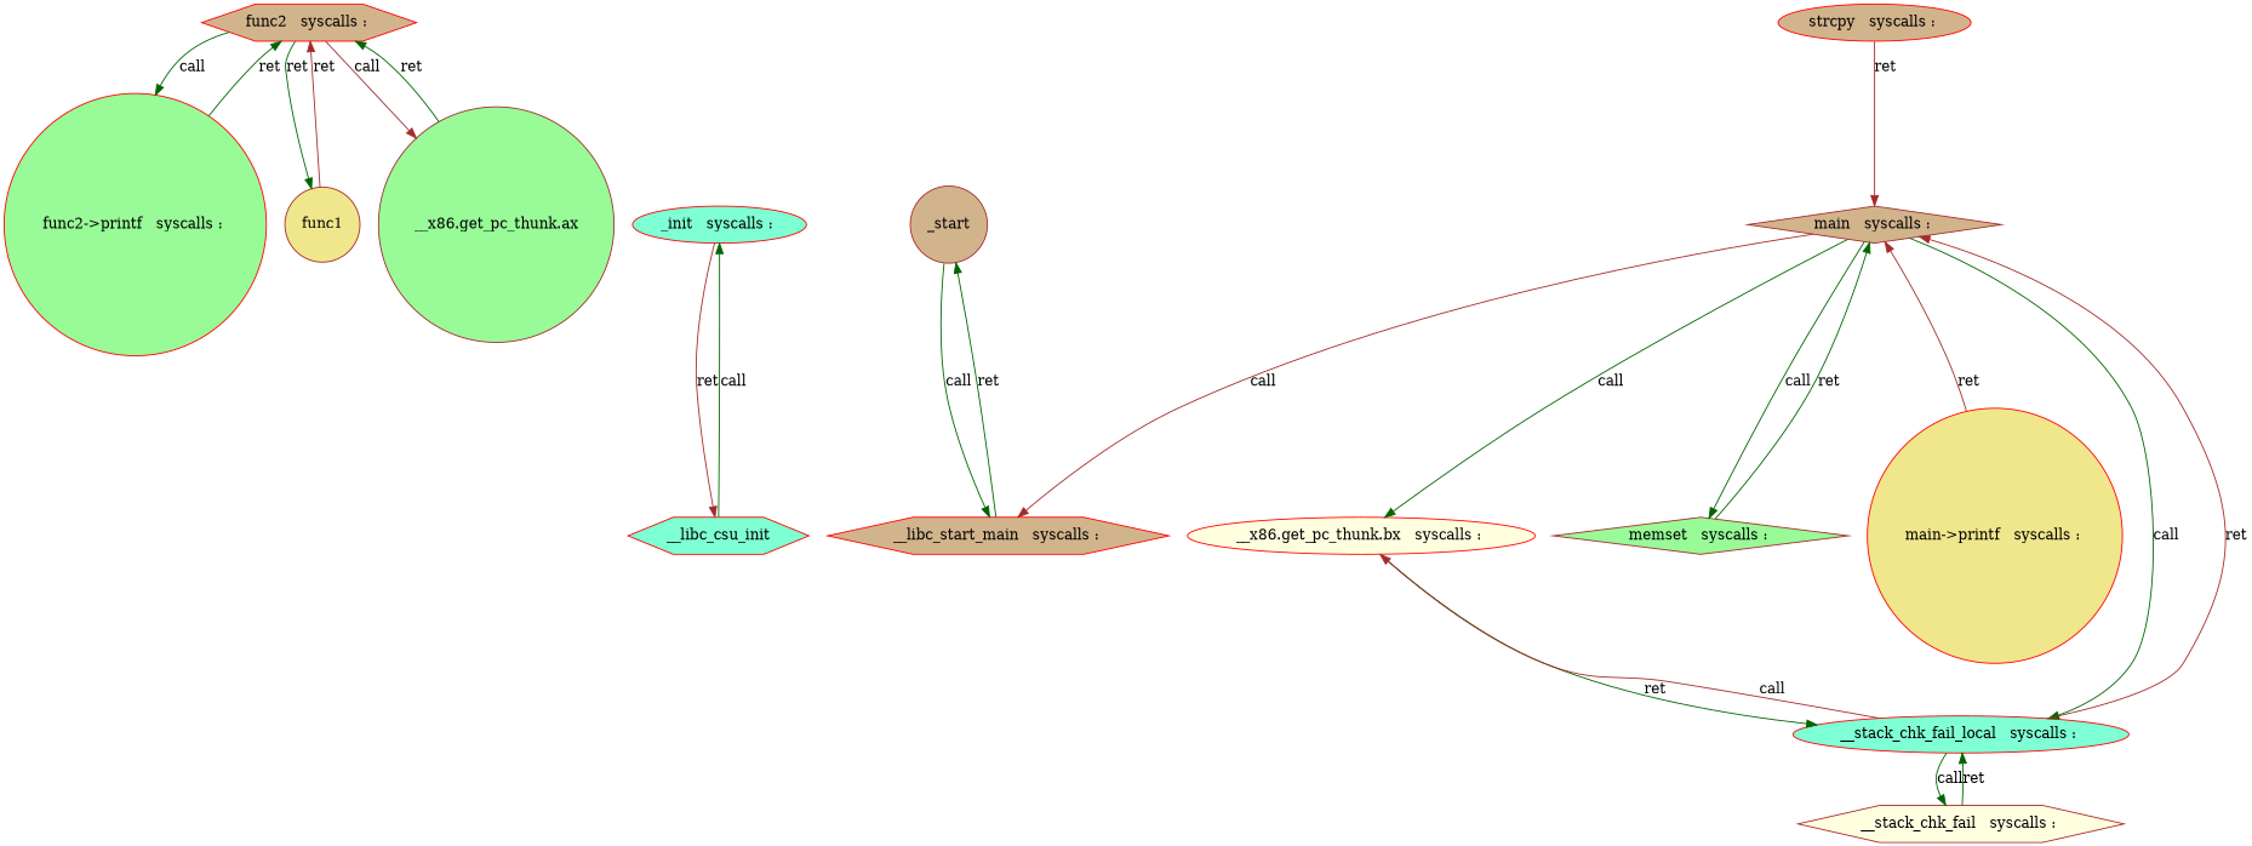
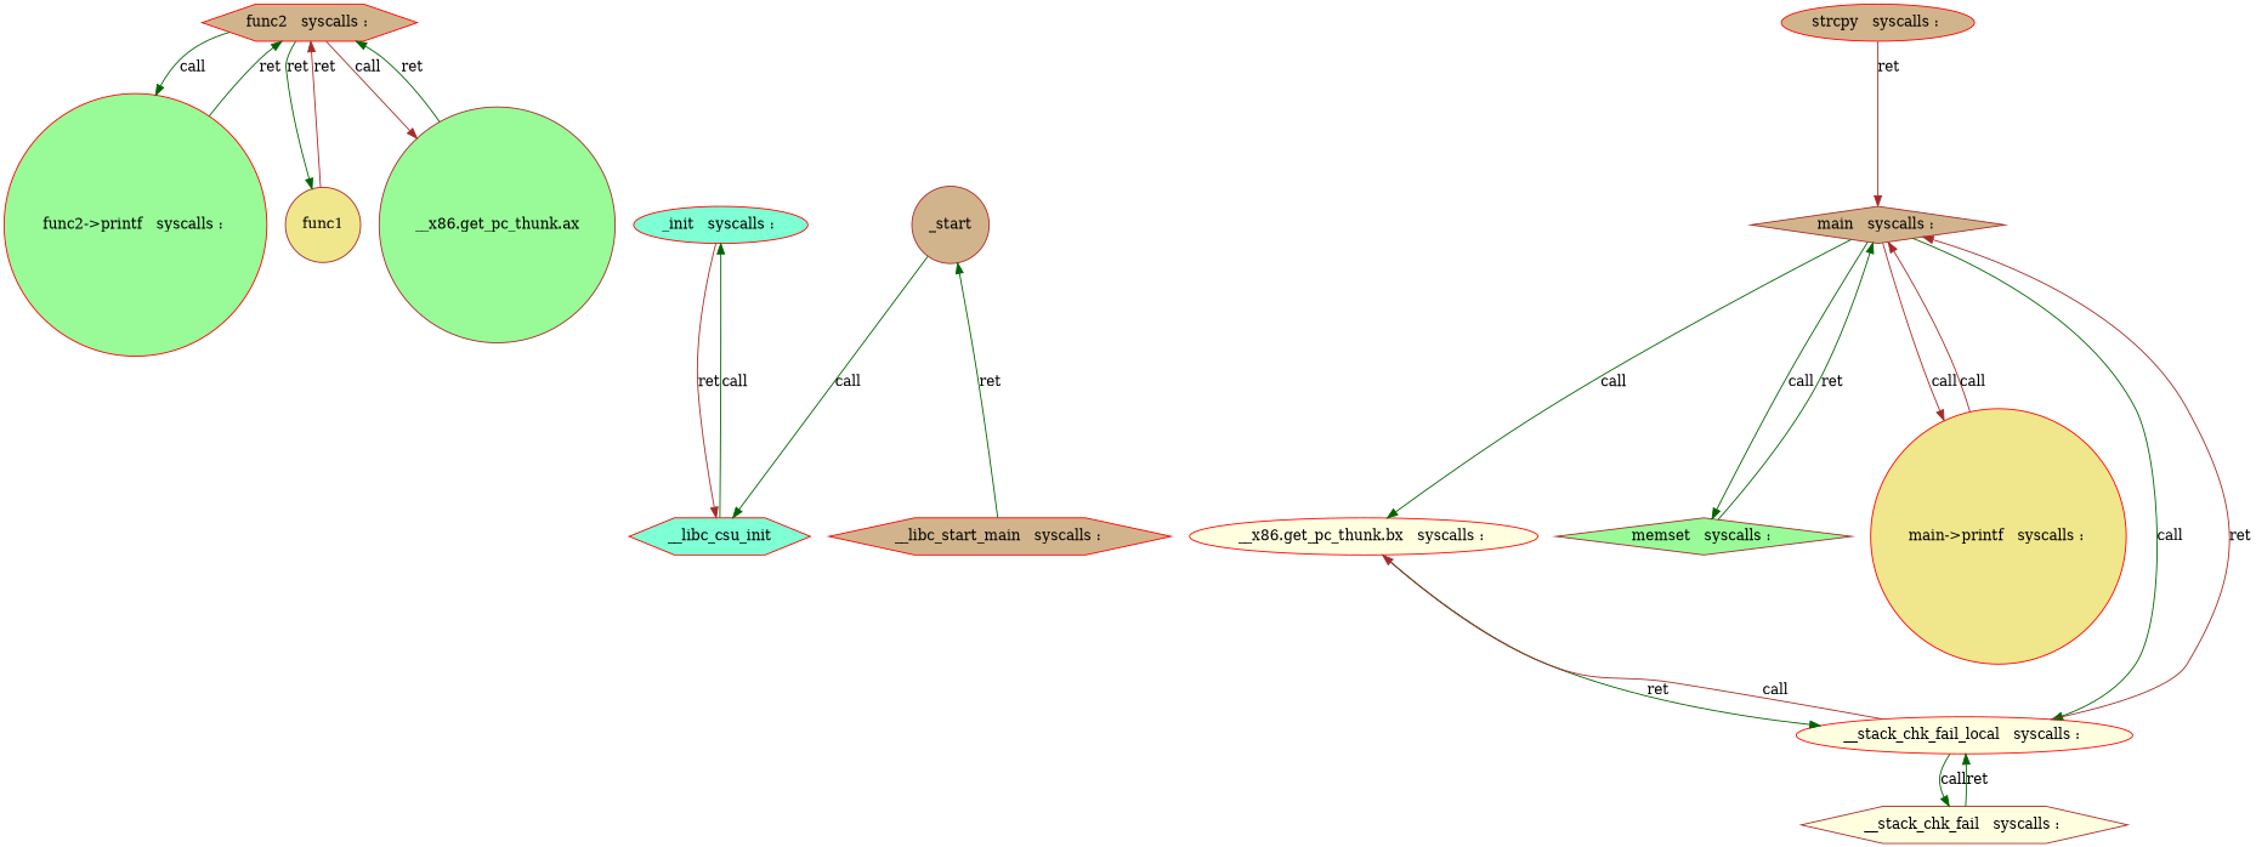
  digraph {
    node [attrs="   syscalls : " color=red fillcolor=tan shape=circle style=filled]
    edge [color=darkgreen]
    n1 [label="func2   syscalls : " shape=hexagon]
    n2 [fillcolor=palegreen label="func2->printf   syscalls : "]
    func1 [color=brown fillcolor=khaki attrs=""]
    "__x86.get_pc_thunk.ax" [color=brown fillcolor=palegreen attrs=""]
    n5 [fillcolor=aquamarine label="_init   syscalls : " shape=ellipse]
    __libc_csu_init [fillcolor=aquamarine shape=hexagon attrs=""]
    n7 [label="__libc_start_main   syscalls : " shape=hexagon]
    _start [color=brown attrs=""]
    n9 [color=brown label="main   syscalls : " shape=diamond]
    n10 [fillcolor=lightyellow label="__x86.get_pc_thunk.bx   syscalls : " shape=ellipse]
    n11 [color=brown fillcolor=palegreen label="memset   syscalls : " shape=diamond]
    n12 [fillcolor=khaki label="main->printf   syscalls : "]
-   n13 [fillcolor=aquamarine label="__stack_chk_fail_local   syscalls : " shape=ellipse]
+   n13 [fillcolor=lightyellow label="__stack_chk_fail_local   syscalls : " shape=ellipse]
    n14 [label="strcpy   syscalls : " shape=ellipse]
    n15 [color=brown fillcolor=lightyellow label="__stack_chk_fail   syscalls : " shape=hexagon]
    n1 -> n2 [label=call]
    n1 -> func1 [label=ret]
    n1 -> "__x86.get_pc_thunk.ax" [color=brown label=call]
    n2 -> n1 [label=ret]
    func1 -> n1 [color=brown label=ret]
    "__x86.get_pc_thunk.ax" -> n1 [label=ret]
    n5 -> __libc_csu_init [color=brown label=ret]
    __libc_csu_init -> n5 [label=call]
    n7 -> _start [label=ret]
-   _start -> n7 [label=call]
+   _start -> __libc_csu_init [label=call]
    n9 -> n10 [label=call]
    n9 -> n11 [label=call]
-   n9 -> n7 [color=brown label=call]
+   n9 -> n12 [color=brown label=call]
    n9 -> n13 [label=call]
    n10 -> n13 [label=ret]
    n11 -> n9 [label=ret]
-   n12 -> n9 [color=brown label=ret]
+   n12 -> n9 [color=brown label=call]
    n13 -> n9 [color=brown label=ret]
    n13 -> n10 [color=brown label=call]
    n13 -> n15 [label=call]
    n14 -> n9 [color=brown label=ret]
    n15 -> n13 [label=ret]
  }
